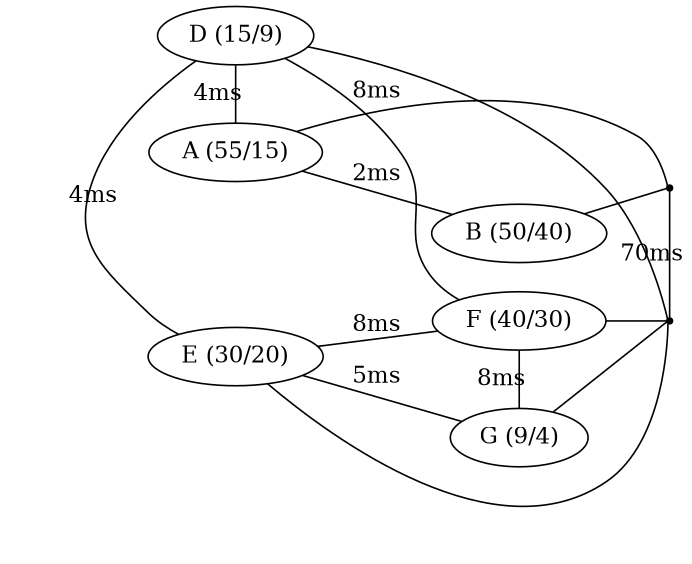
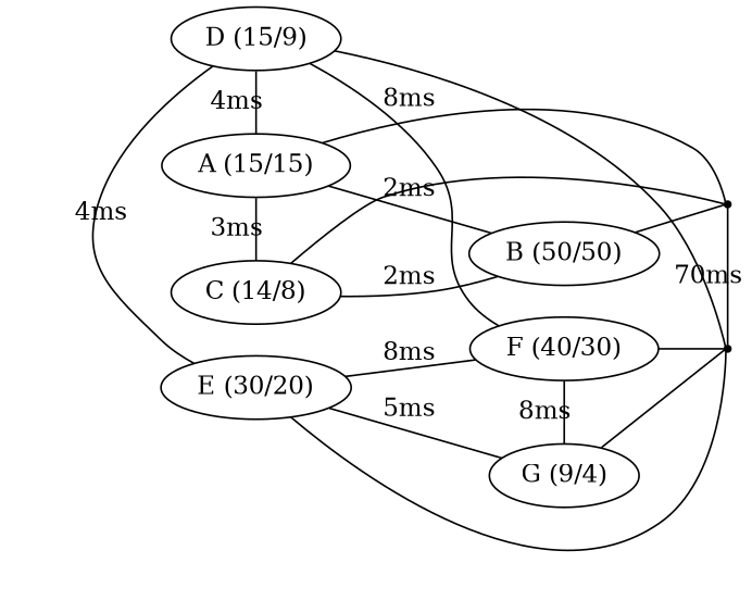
  digraph {
    rankdir=LR
    edge [dir=none]
-   n1 [label="A (55/15)"]
+   n1 [label="A (15/15)"]
+   n2 [label="C (14/8)"]
    n3 [label="D (15/9)"]
    n4 [label="E (30/20)"]
    groupa [shape=point style=invisible]
    groupb [shape=point style=invisible]
-   n7 [label="B (50/40)"]
+   n7 [label="B (50/50)"]
    n8 [label="F (40/30)"]
    n9 [label="G (9/4)"]
    subgraph sub_1 {
      rank=same
      n1
+     n2
      n3
      n4
    }
    subgraph sub_2 {
      rank=same
      groupa
      groupb
    }
    subgraph sub_3 {
      rank=same
      n7
      n8
      n9
    }
+   n1 -> n2 [label="3ms"]
    n1 -> groupa
    n1 -> n7 [label="2ms"]
+   n2 -> groupa
    n3 -> n1 [label="4ms"]
    n3 -> n4 [label="4ms"]
    n3 -> groupb
    n3 -> n8 [label="8ms"]
    n4 -> groupb
    n4 -> n8 [label="8ms"]
    n4 -> n9 [label="5ms"]
    groupa -> groupb [label="70ms"]
+   n7 -> n2 [label="2ms"]
    n7 -> groupa
    n8 -> groupb
    n8 -> n9 [label="8ms"]
    n9 -> groupb
  }
